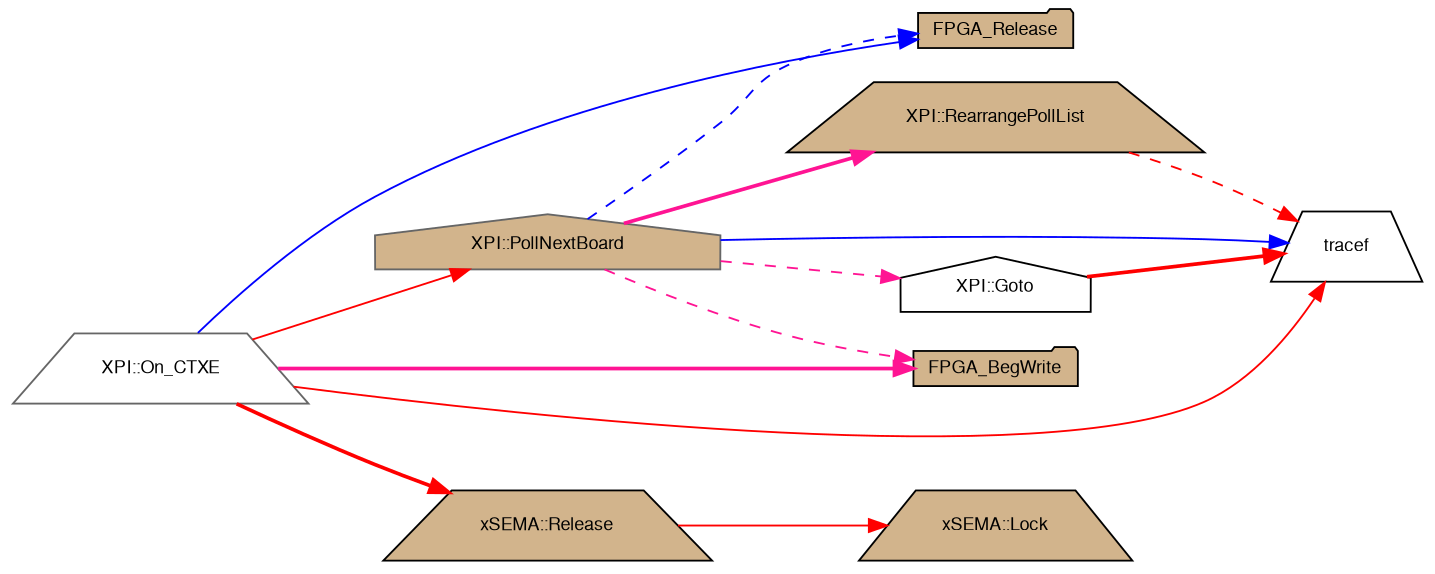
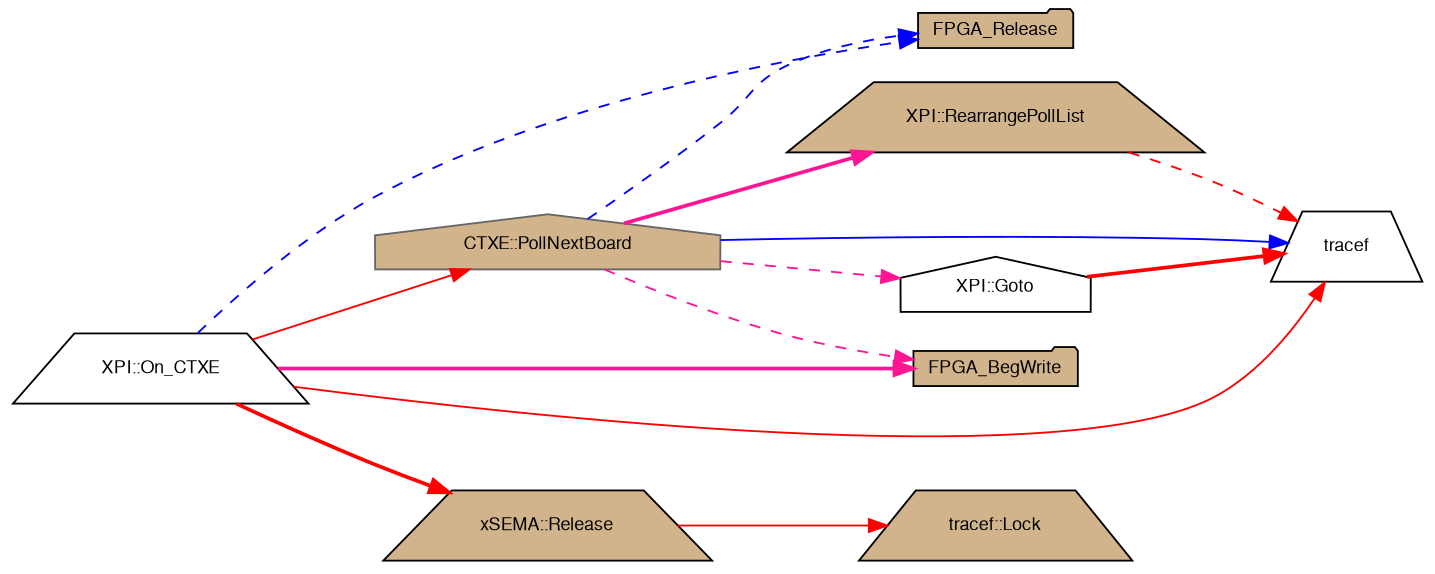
  digraph {
    rankdir=LR
    node [color=black fillcolor=tan fontname=FreeSans fontsize=10 shape=trapezium style=filled]
    edge [color=red fontname=FreeSans fontsize=10 labelfontname=FreeSans labelfontsize=10 style=solid]
-   n1 [color=gray40 fillcolor=white fontcolor=black height=0.2 label="XPI::On_CTXE" width=0.4]
+   n1 [fillcolor=white fontcolor=black height=0.2 label="XPI::On_CTXE" width=0.4]
    n2 [height=0.2 label=FPGA_Release shape=folder width=0.4]
    n3 [height=0.2 label=FPGA_BegWrite shape=folder width=0.4]
    n4 [fillcolor=white height=0.2 label=tracef width=0.4]
-   n5 [color=gray40 height=0.2 label="XPI::PollNextBoard" shape=house width=0.4]
+   n5 [color=gray40 height=0.2 label="CTXE::PollNextBoard" shape=house width=0.4]
    n6 [height=0.2 label="xSEMA::Release" width=0.4]
    n7 [fillcolor=white height=0.2 label="XPI::Goto" shape=house width=0.4]
    n8 [height=0.2 label="XPI::RearrangePollList" width=0.4]
-   n9 [height=0.2 label="xSEMA::Lock" width=0.4]
-   n1 -> n2 [color=blue]
+   n9 [height=0.2 label="tracef::Lock" width=0.4]
+   n1 -> n2 [color=blue style=dashed]
    n1 -> n3 [color=deeppink style=bold]
    n1 -> n4
    n1 -> n5
    n1 -> n6 [style=bold]
    n5 -> n2 [color=blue style=dashed]
    n5 -> n3 [color=deeppink style=dashed]
    n5 -> n4 [color=blue]
    n5 -> n7 [color=deeppink style=dashed]
    n5 -> n8 [color=deeppink style=bold]
    n6 -> n9
    n7 -> n4 [style=bold]
    n8 -> n4 [style=dashed]
  }
